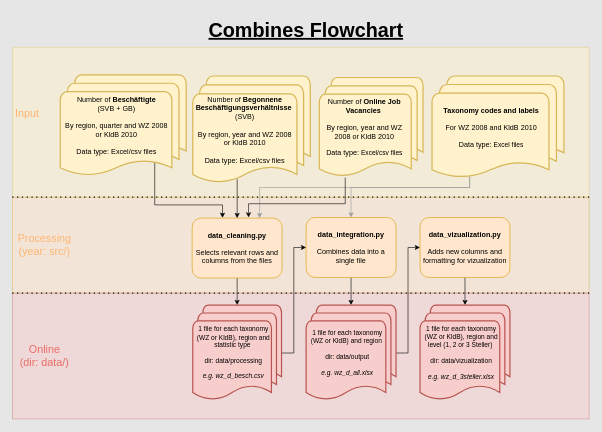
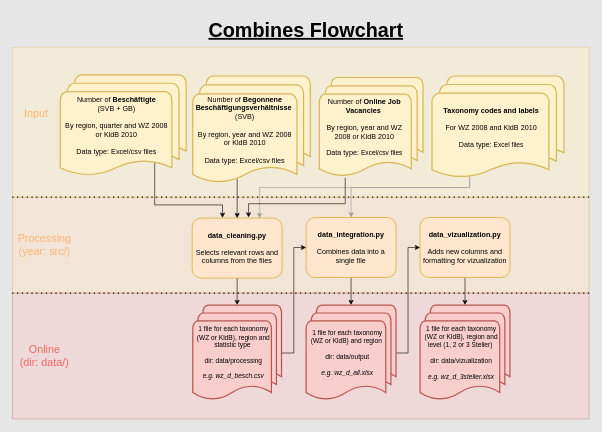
  <mxCell id="0" />
  <mxCell id="1" parent="0" />
  <mxCell id="2" value="" style="rounded=0;whiteSpace=wrap;html=1;fillColor=#ffe6cc;strokeColor=#d79b00;opacity=50;" parent="1" vertex="1"><mxGeometry x="20" y="328" width="962" height="160" as="geometry" /></mxCell>
  <mxCell id="3" value="" style="rounded=0;whiteSpace=wrap;html=1;fillColor=#fff2cc;strokeColor=#d6b656;opacity=50;" parent="1" vertex="1"><mxGeometry x="20" y="78" width="962" height="250" as="geometry" /></mxCell>
  <mxCell id="4" value="" style="rounded=0;whiteSpace=wrap;html=1;fillColor=#f8cecc;strokeColor=#b85450;opacity=50;" parent="1" vertex="1"><mxGeometry x="20" y="488" width="962" height="210" as="geometry" /></mxCell>
  <mxCell id="5" style="edgeStyle=orthogonalEdgeStyle;rounded=0;orthogonalLoop=1;jettySize=auto;html=1;exitX=0.75;exitY=0.859;exitDx=0;exitDy=0;entryX=0.337;entryY=-0.004;entryDx=0;entryDy=0;entryPerimeter=0;exitPerimeter=0;" parent="1" source="6" target="8" edge="1"><mxGeometry relative="1" as="geometry"><Array as="points"><mxPoint x="258" y="341" /><mxPoint x="371" y="341" /></Array></mxGeometry></mxCell>
  <mxCell id="6" value="&lt;font style=&quot;font-size: 12px&quot;&gt;Number of&amp;nbsp;&lt;b&gt;Beschäftigte &lt;br&gt;&lt;/b&gt;(SVB + GB) &lt;br&gt;&lt;br&gt;By region, quarter and WZ 2008&lt;br&gt;or KldB 2010&lt;br&gt;&lt;br&gt;Data type: Excel/csv files&lt;br&gt;&lt;/font&gt;" style="strokeWidth=2;shape=mxgraph.flowchart.multi-document;fillColor=#fff2cc;strokeColor=#d6b656;align=center;whiteSpace=wrap;html=1;spacingRight=22;" parent="1" vertex="1"><mxGeometry x="100" y="124" width="210" height="170" as="geometry" /></mxCell>
  <mxCell id="7" value="" style="edgeStyle=orthogonalEdgeStyle;rounded=0;orthogonalLoop=1;jettySize=auto;html=1;entryX=0.5;entryY=0;entryDx=0;entryDy=0;" parent="1" source="8" target="12" edge="1"><mxGeometry relative="1" as="geometry"><mxPoint x="395.057" y="488" as="targetPoint" /><Array as="points"><mxPoint x="395" y="488" /></Array></mxGeometry></mxCell>
  <mxCell id="8" value="&lt;span style=&quot;line-height: 120%&quot;&gt;&lt;b&gt;data_cleaning.py&lt;br&gt;&lt;/b&gt;&lt;br&gt;Selects relevant rows and columns from the files&lt;br&gt;&lt;/span&gt;" style="rounded=1;whiteSpace=wrap;html=1;fillColor=#ffe6cc;strokeColor=#d79b00;" parent="1" vertex="1"><mxGeometry x="320" y="363" width="150" height="100" as="geometry" /></mxCell>
  <mxCell id="9" value="" style="edgeStyle=orthogonalEdgeStyle;rounded=0;orthogonalLoop=1;jettySize=auto;html=1;" parent="1" source="10" target="14" edge="1"><mxGeometry relative="1" as="geometry" /></mxCell>
  <mxCell id="10" value="&lt;span&gt;&lt;b&gt;data_integration.py&lt;br&gt;&lt;/b&gt;&lt;br&gt;Combines data into a single file&lt;br&gt;&lt;/span&gt;" style="rounded=1;whiteSpace=wrap;html=1;fillColor=#ffe6cc;strokeColor=#d79b00;" parent="1" vertex="1"><mxGeometry x="510" y="362" width="150" height="100" as="geometry" /></mxCell>
  <mxCell id="11" style="edgeStyle=orthogonalEdgeStyle;rounded=0;orthogonalLoop=1;jettySize=auto;html=1;exitX=1;exitY=0.5;exitDx=0;exitDy=0;entryX=0;entryY=0.5;entryDx=0;entryDy=0;exitPerimeter=0;" parent="1" source="12" target="10" edge="1"><mxGeometry relative="1" as="geometry"><mxPoint x="461.25" y="533" as="sourcePoint" /></mxGeometry></mxCell>
  <mxCell id="12" value="&lt;div style=&quot;font-size: 11px&quot;&gt;&lt;div&gt;&lt;font style=&quot;font-size: 11px&quot;&gt;1 file for each&amp;nbsp;taxonomy (WZ or KldB),&amp;nbsp;region and statistic type&amp;nbsp;&lt;/font&gt;&lt;/div&gt;&lt;div&gt;&lt;font style=&quot;font-size: 11px&quot;&gt;&lt;br&gt;&lt;/font&gt;&lt;/div&gt;&lt;div&gt;&lt;font style=&quot;font-size: 11px&quot;&gt;dir: data/processing&lt;/font&gt;&lt;/div&gt;&lt;/div&gt;&lt;div style=&quot;font-size: 11px&quot;&gt;&lt;font style=&quot;font-size: 11px&quot;&gt;&lt;br&gt;&lt;/font&gt;&lt;/div&gt;&lt;div style=&quot;font-size: 11px&quot;&gt;&lt;font style=&quot;font-size: 11px&quot;&gt;&lt;i&gt;e.g. wz_d_besch.csv&lt;/i&gt;&lt;/font&gt;&lt;/div&gt;" style="strokeWidth=2;html=1;shape=mxgraph.flowchart.multi-document;whiteSpace=wrap;fillColor=#f8cecc;strokeColor=#b85450;spacingRight=12;" parent="1" vertex="1"><mxGeometry x="321" y="508" width="148" height="160" as="geometry" /></mxCell>
  <mxCell id="13" style="edgeStyle=orthogonalEdgeStyle;rounded=0;orthogonalLoop=1;jettySize=auto;html=1;exitX=1;exitY=0.5;exitDx=0;exitDy=0;exitPerimeter=0;entryX=0;entryY=0.5;entryDx=0;entryDy=0;" edge="1" parent="1" source="14" target="29"><mxGeometry relative="1" as="geometry" /></mxCell>
  <mxCell id="14" value="&lt;div style=&quot;font-size: 11px&quot;&gt;&lt;div&gt;&lt;font style=&quot;font-size: 11px&quot;&gt;1 file for each&amp;nbsp;taxonomy (WZ or KldB) and region&amp;nbsp;&lt;/font&gt;&lt;/div&gt;&lt;/div&gt;&lt;div style=&quot;font-size: 11px&quot;&gt;&lt;font style=&quot;font-size: 11px&quot;&gt;&lt;br&gt;&lt;/font&gt;&lt;/div&gt;&lt;div style=&quot;font-size: 11px&quot;&gt;&lt;font style=&quot;font-size: 11px&quot;&gt;dir: data/output&lt;/font&gt;&lt;/div&gt;&lt;div style=&quot;font-size: 11px&quot;&gt;&lt;font style=&quot;font-size: 11px&quot;&gt;&lt;br&gt;&lt;/font&gt;&lt;/div&gt;&lt;i style=&quot;font-size: 11px&quot;&gt;&lt;font style=&quot;font-size: 11px&quot;&gt;e.g. wz_d_all.xlsx&lt;/font&gt;&lt;/i&gt;" style="strokeWidth=2;html=1;shape=mxgraph.flowchart.multi-document;whiteSpace=wrap;fillColor=#f8cecc;strokeColor=#b85450;spacingRight=12;" parent="1" vertex="1"><mxGeometry x="510" y="508" width="150" height="160" as="geometry" /></mxCell>
  <mxCell id="15" value="&lt;font style=&quot;font-size: 18px&quot; color=&quot;#ea6b66&quot;&gt;Online&lt;br&gt;(dir: data/)&lt;br&gt;&lt;/font&gt;" style="text;html=1;strokeColor=none;fillColor=none;align=center;verticalAlign=middle;whiteSpace=wrap;rounded=0;opacity=50;" parent="1" vertex="1"><mxGeometry x="26" y="563.5" width="96" height="59" as="geometry" /></mxCell>
- <mxCell id="16" value="&lt;font color=&quot;#ffb570&quot; style=&quot;font-size: 18px&quot;&gt;Input&lt;/font&gt;" style="text;html=1;strokeColor=none;fillColor=none;align=center;verticalAlign=middle;whiteSpace=wrap;rounded=0;opacity=50;" parent="1" vertex="1"><mxGeometry x="25" y="179.25" width="40" height="20" as="geometry" /></mxCell>
+ <mxCell id="16" value="&lt;font color=&quot;#ffb570&quot; style=&quot;font-size: 18px&quot;&gt;Input&lt;/font&gt;" style="text;html=1;strokeColor=none;fillColor=none;align=center;verticalAlign=middle;whiteSpace=wrap;rounded=0;opacity=50;" parent="1" vertex="1"><mxGeometry x="40" y="179.25" width="40" height="20" as="geometry" /></mxCell>
  <mxCell id="17" value="&lt;font style=&quot;font-size: 18px&quot; color=&quot;#ffb570&quot;&gt;Processing&lt;br&gt;(year: src/)&lt;br&gt;&lt;/font&gt;" style="text;html=1;strokeColor=none;fillColor=none;align=center;verticalAlign=middle;whiteSpace=wrap;rounded=0;opacity=50;" parent="1" vertex="1"><mxGeometry x="20" y="381" width="108" height="54" as="geometry" /></mxCell>
  <mxCell id="18" value="" style="endArrow=none;dashed=1;html=1;dashPattern=1 3;strokeWidth=2;exitX=0;exitY=1;exitDx=0;exitDy=0;entryX=1;entryY=1;entryDx=0;entryDy=0;" parent="1" source="3" target="3" edge="1"><mxGeometry width="50" height="50" relative="1" as="geometry"><mxPoint x="29" y="328" as="sourcePoint" /><mxPoint x="972" y="328" as="targetPoint" /></mxGeometry></mxCell>
  <mxCell id="19" value="" style="endArrow=none;dashed=1;html=1;dashPattern=1 3;strokeWidth=2;exitX=0;exitY=0;exitDx=0;exitDy=0;entryX=1;entryY=0;entryDx=0;entryDy=0;" parent="1" source="4" target="4" edge="1"><mxGeometry width="50" height="50" relative="1" as="geometry"><mxPoint x="29" y="478" as="sourcePoint" /><mxPoint x="1170" y="478" as="targetPoint" /></mxGeometry></mxCell>
  <mxCell id="20" style="edgeStyle=orthogonalEdgeStyle;rounded=0;orthogonalLoop=1;jettySize=auto;html=1;exitX=0.285;exitY=0.981;exitDx=0;exitDy=0;exitPerimeter=0;entryX=0.5;entryY=0;entryDx=0;entryDy=0;strokeColor=#999999;" parent="1" source="22" target="10" edge="1"><mxGeometry relative="1" as="geometry"><Array as="points"><mxPoint x="783" y="312" /><mxPoint x="585" y="312" /></Array></mxGeometry></mxCell>
  <mxCell id="21" style="edgeStyle=orthogonalEdgeStyle;rounded=0;orthogonalLoop=1;jettySize=auto;html=1;exitX=0.286;exitY=0.979;exitDx=0;exitDy=0;exitPerimeter=0;entryX=0.75;entryY=0;entryDx=0;entryDy=0;strokeColor=#999999;" parent="1" source="22" target="8" edge="1"><mxGeometry relative="1" as="geometry"><Array as="points"><mxPoint x="783" y="312" /><mxPoint x="432" y="312" /></Array></mxGeometry></mxCell>
  <mxCell id="22" value="&lt;b&gt;Taxonomy codes and labels &lt;/b&gt;&lt;br&gt;&lt;br&gt;For&amp;nbsp;WZ 2008 and&amp;nbsp;KldB 2010&lt;br&gt;&lt;br&gt;Data type:&amp;nbsp;&lt;span style=&quot;font-size: 11px&quot;&gt;Excel files&lt;/span&gt;" style="strokeWidth=2;shape=mxgraph.flowchart.multi-document;fillColor=#fff2cc;strokeColor=#d6b656;align=center;whiteSpace=wrap;html=1;spacingRight=22;" parent="1" vertex="1"><mxGeometry x="720" y="126" width="220" height="171.25" as="geometry" /></mxCell>
  <mxCell id="23" value="&lt;b style=&quot;font-size: 26px&quot;&gt;&lt;u style=&quot;font-size: 33px&quot;&gt;Combines Flowchart&lt;/u&gt;&lt;br&gt;&lt;/b&gt;" style="text;html=1;strokeColor=none;fillColor=none;align=center;verticalAlign=middle;whiteSpace=wrap;rounded=0;fontSize=22;" parent="1" vertex="1"><mxGeometry x="170" y="20" width="680" height="58" as="geometry" /></mxCell>
  <mxCell id="24" value="" style="edgeStyle=orthogonalEdgeStyle;rounded=0;orthogonalLoop=1;jettySize=auto;html=1;exitX=0.378;exitY=0.955;exitDx=0;exitDy=0;exitPerimeter=0;" parent="1" source="25" target="8" edge="1"><mxGeometry relative="1" as="geometry"><Array as="points" /></mxGeometry></mxCell>
  <mxCell id="25" value="&lt;font style=&quot;font-size: 12px&quot;&gt;&lt;span&gt;Number of&amp;nbsp;&lt;/span&gt;&lt;b&gt;Begonnene Beschäftigungsverhältnisse&lt;/b&gt;&lt;span&gt;&amp;nbsp;&lt;br&gt;(SVB) &lt;br&gt;&lt;br&gt;By region, year and &lt;/span&gt;&lt;span&gt;WZ 2008&lt;/span&gt;&lt;span&gt;&lt;br&gt;&lt;/span&gt;&lt;font style=&quot;font-size: 12px&quot;&gt;&lt;div&gt;or KldB 2010&lt;br&gt;&lt;/div&gt;&lt;div&gt;&lt;br&gt;&lt;/div&gt;Data type&lt;span&gt;: Excel/csv files&lt;/span&gt;&lt;br&gt;&lt;/font&gt;&lt;/font&gt;" style="strokeWidth=2;shape=mxgraph.flowchart.multi-document;fillColor=#fff2cc;strokeColor=#d6b656;align=center;whiteSpace=wrap;html=1;spacingRight=22;" parent="1" vertex="1"><mxGeometry x="321" y="126" width="196" height="180" as="geometry" /></mxCell>
  <mxCell id="26" style="edgeStyle=orthogonalEdgeStyle;rounded=0;orthogonalLoop=1;jettySize=auto;html=1;exitX=0.25;exitY=1;exitDx=0;exitDy=0;" parent="1" source="27" edge="1"><mxGeometry relative="1" as="geometry"><mxPoint x="414" y="362" as="targetPoint" /><Array as="points"><mxPoint x="575" y="339" /><mxPoint x="414" y="339" /></Array></mxGeometry></mxCell>
  <mxCell id="27" value="Number of &lt;b&gt;Online Job Vacancies&amp;nbsp;&lt;br&gt;&lt;/b&gt;&lt;br&gt;By region, year and WZ 2008 or&amp;nbsp;KldB 2010&lt;br&gt;&lt;br&gt;Data type:&amp;nbsp;&lt;span style=&quot;font-size: 11px&quot;&gt;Excel/csv files&lt;/span&gt;" style="strokeWidth=2;shape=mxgraph.flowchart.multi-document;fillColor=#fff2cc;strokeColor=#d6b656;align=center;whiteSpace=wrap;html=1;spacingRight=22;" parent="1" vertex="1"><mxGeometry x="532" y="128.5" width="173" height="167" as="geometry" /></mxCell>
  <mxCell id="28" value="" style="edgeStyle=orthogonalEdgeStyle;rounded=0;orthogonalLoop=1;jettySize=auto;html=1;" edge="1" parent="1" source="29" target="30"><mxGeometry relative="1" as="geometry" /></mxCell>
  <mxCell id="29" value="&lt;span&gt;&lt;b&gt;data_vizualization.py&lt;br&gt;&lt;/b&gt;&lt;br&gt;Adds new columns and formatting for vizualization&lt;br&gt;&lt;/span&gt;" style="rounded=1;whiteSpace=wrap;html=1;fillColor=#ffe6cc;strokeColor=#d79b00;" vertex="1" parent="1"><mxGeometry x="700" y="362" width="150" height="100" as="geometry" /></mxCell>
  <mxCell id="30" value="&lt;div style=&quot;font-size: 11px&quot;&gt;&lt;div&gt;&lt;font style=&quot;font-size: 11px&quot;&gt;1 file for each&amp;nbsp;taxonomy (WZ or KldB), region and level (1, 2 or 3 Steller)&amp;nbsp;&lt;/font&gt;&lt;/div&gt;&lt;/div&gt;&lt;div style=&quot;font-size: 11px&quot;&gt;&lt;font style=&quot;font-size: 11px&quot;&gt;&lt;br&gt;&lt;/font&gt;&lt;/div&gt;&lt;div style=&quot;font-size: 11px&quot;&gt;&lt;font style=&quot;font-size: 11px&quot;&gt;dir: data/vizualization&lt;/font&gt;&lt;/div&gt;&lt;div style=&quot;font-size: 11px&quot;&gt;&lt;font style=&quot;font-size: 11px&quot;&gt;&lt;br&gt;&lt;/font&gt;&lt;/div&gt;&lt;i style=&quot;font-size: 11px&quot;&gt;&lt;font style=&quot;font-size: 11px&quot;&gt;e.g. wz_d_3steller.xlsx&lt;/font&gt;&lt;/i&gt;" style="strokeWidth=2;html=1;shape=mxgraph.flowchart.multi-document;whiteSpace=wrap;fillColor=#f8cecc;strokeColor=#b85450;spacingRight=12;" vertex="1" parent="1"><mxGeometry x="700" y="508" width="150" height="160" as="geometry" /></mxCell>
